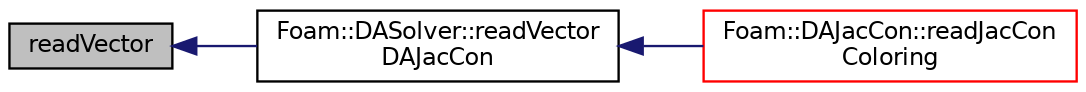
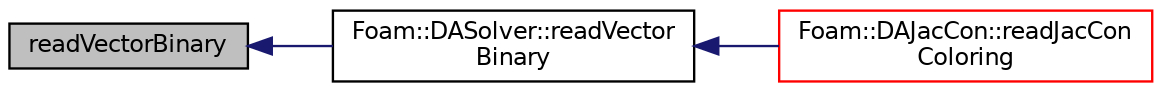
  digraph {
    rankdir=LR
    node [color=black fontname=Helvetica fontsize=10 shape=record]
    edge [color=midnightblue dir=back fontname=Helvetica fontsize=10 labelfontname=Helvetica labelfontsize=10 style=solid]
-   n1 [fillcolor=grey75 fontcolor=black height=0.2 label=readVector style=filled width=0.4]
-   n2 [height=0.2 label="Foam::DASolver::readVector\lDAJacCon" width=0.4]
+   n1 [fillcolor=grey75 fontcolor=black height=0.2 label=readVectorBinary style=filled width=0.4]
+   n2 [height=0.2 label="Foam::DASolver::readVector\lBinary" width=0.4]
    n3 [color=red height=0.2 label="Foam::DAJacCon::readJacCon\lColoring" width=0.4]
    n1 -> n2
    n2 -> n3
  }
